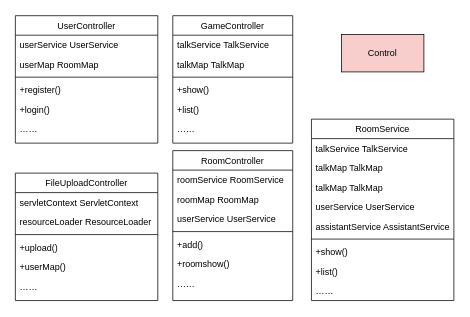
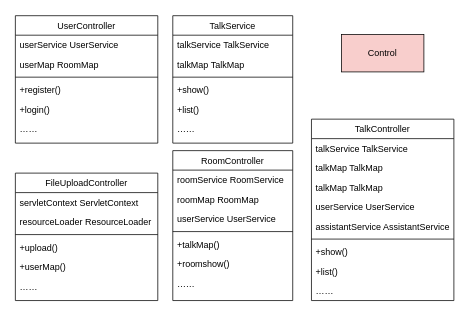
  <mxCell id="0" />
  <mxCell id="1" parent="0" />
  <mxCell id="2" value="UserController" style="swimlane;fontStyle=0;align=center;verticalAlign=top;childLayout=stackLayout;horizontal=1;startSize=26;horizontalStack=0;resizeParent=1;resizeLast=0;collapsible=1;marginBottom=0;rounded=0;shadow=0;strokeWidth=1;" vertex="1" parent="1"><mxGeometry x="20" y="20" width="190" height="170" as="geometry"><mxRectangle x="550" y="140" width="160" height="26" as="alternateBounds" /></mxGeometry></mxCell>
  <mxCell id="3" value="userService UserService" style="text;align=left;verticalAlign=top;spacingLeft=4;spacingRight=4;overflow=hidden;rotatable=0;points=[[0,0.5],[1,0.5]];portConstraint=eastwest;" vertex="1" parent="2"><mxGeometry y="26" width="190" height="26" as="geometry" /></mxCell>
  <mxCell id="4" value="userMap RoomMap" style="text;align=left;verticalAlign=top;spacingLeft=4;spacingRight=4;overflow=hidden;rotatable=0;points=[[0,0.5],[1,0.5]];portConstraint=eastwest;rounded=0;shadow=0;html=0;" vertex="1" parent="2"><mxGeometry y="52" width="190" height="26" as="geometry" /></mxCell>
  <mxCell id="5" value="" style="line;html=1;strokeWidth=1;align=left;verticalAlign=middle;spacingTop=-1;spacingLeft=3;spacingRight=3;rotatable=0;labelPosition=right;points=[];portConstraint=eastwest;" vertex="1" parent="2"><mxGeometry y="78" width="190" height="8" as="geometry" /></mxCell>
  <mxCell id="6" value="+register()" style="text;align=left;verticalAlign=top;spacingLeft=4;spacingRight=4;overflow=hidden;rotatable=0;points=[[0,0.5],[1,0.5]];portConstraint=eastwest;" vertex="1" parent="2"><mxGeometry y="86" width="190" height="26" as="geometry" /></mxCell>
  <mxCell id="7" value="+login()" style="text;align=left;verticalAlign=top;spacingLeft=4;spacingRight=4;overflow=hidden;rotatable=0;points=[[0,0.5],[1,0.5]];portConstraint=eastwest;" vertex="1" parent="2"><mxGeometry y="112" width="190" height="26" as="geometry" /></mxCell>
  <mxCell id="8" value="……" style="text;align=left;verticalAlign=top;spacingLeft=4;spacingRight=4;overflow=hidden;rotatable=0;points=[[0,0.5],[1,0.5]];portConstraint=eastwest;" vertex="1" parent="2"><mxGeometry y="138" width="190" height="26" as="geometry" /></mxCell>
  <mxCell id="9" value="RoomController" style="swimlane;fontStyle=0;align=center;verticalAlign=top;childLayout=stackLayout;horizontal=1;startSize=26;horizontalStack=0;resizeParent=1;resizeLast=0;collapsible=1;marginBottom=0;rounded=0;shadow=0;strokeWidth=1;" vertex="1" parent="1"><mxGeometry x="230" y="200" width="160" height="200" as="geometry"><mxRectangle x="550" y="140" width="160" height="26" as="alternateBounds" /></mxGeometry></mxCell>
  <mxCell id="10" value="roomService RoomService" style="text;align=left;verticalAlign=top;spacingLeft=4;spacingRight=4;overflow=hidden;rotatable=0;points=[[0,0.5],[1,0.5]];portConstraint=eastwest;" vertex="1" parent="9"><mxGeometry y="26" width="160" height="26" as="geometry" /></mxCell>
  <mxCell id="11" value="roomMap RoomMap" style="text;align=left;verticalAlign=top;spacingLeft=4;spacingRight=4;overflow=hidden;rotatable=0;points=[[0,0.5],[1,0.5]];portConstraint=eastwest;rounded=0;shadow=0;html=0;" vertex="1" parent="9"><mxGeometry y="52" width="160" height="26" as="geometry" /></mxCell>
  <mxCell id="12" value="userService UserService" style="text;align=left;verticalAlign=top;spacingLeft=4;spacingRight=4;overflow=hidden;rotatable=0;points=[[0,0.5],[1,0.5]];portConstraint=eastwest;rounded=0;shadow=0;html=0;" vertex="1" parent="9"><mxGeometry y="78" width="160" height="26" as="geometry" /></mxCell>
  <mxCell id="13" value="" style="line;html=1;strokeWidth=1;align=left;verticalAlign=middle;spacingTop=-1;spacingLeft=3;spacingRight=3;rotatable=0;labelPosition=right;points=[];portConstraint=eastwest;" vertex="1" parent="9"><mxGeometry y="104" width="160" height="8" as="geometry" /></mxCell>
- <mxCell id="14" value="+add()" style="text;align=left;verticalAlign=top;spacingLeft=4;spacingRight=4;overflow=hidden;rotatable=0;points=[[0,0.5],[1,0.5]];portConstraint=eastwest;" vertex="1" parent="9"><mxGeometry y="112" width="160" height="26" as="geometry" /></mxCell>
+ <mxCell id="14" value="+talkMap()" style="text;align=left;verticalAlign=top;spacingLeft=4;spacingRight=4;overflow=hidden;rotatable=0;points=[[0,0.5],[1,0.5]];portConstraint=eastwest;" vertex="1" parent="9"><mxGeometry y="112" width="160" height="26" as="geometry" /></mxCell>
  <mxCell id="15" value="+roomshow()" style="text;align=left;verticalAlign=top;spacingLeft=4;spacingRight=4;overflow=hidden;rotatable=0;points=[[0,0.5],[1,0.5]];portConstraint=eastwest;" vertex="1" parent="9"><mxGeometry y="138" width="160" height="26" as="geometry" /></mxCell>
  <mxCell id="16" value="……" style="text;align=left;verticalAlign=top;spacingLeft=4;spacingRight=4;overflow=hidden;rotatable=0;points=[[0,0.5],[1,0.5]];portConstraint=eastwest;" vertex="1" parent="9"><mxGeometry y="164" width="160" height="26" as="geometry" /></mxCell>
- <mxCell id="17" value="RoomService" style="swimlane;fontStyle=0;align=center;verticalAlign=top;childLayout=stackLayout;horizontal=1;startSize=26;horizontalStack=0;resizeParent=1;resizeLast=0;collapsible=1;marginBottom=0;rounded=0;shadow=0;strokeWidth=1;" vertex="1" parent="1"><mxGeometry x="415" y="158" width="190" height="242" as="geometry"><mxRectangle x="550" y="140" width="160" height="26" as="alternateBounds" /></mxGeometry></mxCell>
+ <mxCell id="17" value="TalkController" style="swimlane;fontStyle=0;align=center;verticalAlign=top;childLayout=stackLayout;horizontal=1;startSize=26;horizontalStack=0;resizeParent=1;resizeLast=0;collapsible=1;marginBottom=0;rounded=0;shadow=0;strokeWidth=1;" vertex="1" parent="1"><mxGeometry x="415" y="158" width="190" height="242" as="geometry"><mxRectangle x="550" y="140" width="160" height="26" as="alternateBounds" /></mxGeometry></mxCell>
  <mxCell id="18" value="talkService TalkService" style="text;align=left;verticalAlign=top;spacingLeft=4;spacingRight=4;overflow=hidden;rotatable=0;points=[[0,0.5],[1,0.5]];portConstraint=eastwest;" vertex="1" parent="17"><mxGeometry y="26" width="190" height="26" as="geometry" /></mxCell>
  <mxCell id="19" value="talkMap TalkMap" style="text;align=left;verticalAlign=top;spacingLeft=4;spacingRight=4;overflow=hidden;rotatable=0;points=[[0,0.5],[1,0.5]];portConstraint=eastwest;rounded=0;shadow=0;html=0;" vertex="1" parent="17"><mxGeometry y="52" width="190" height="26" as="geometry" /></mxCell>
  <mxCell id="20" value="talkMap TalkMap" style="text;align=left;verticalAlign=top;spacingLeft=4;spacingRight=4;overflow=hidden;rotatable=0;points=[[0,0.5],[1,0.5]];portConstraint=eastwest;rounded=0;shadow=0;html=0;" vertex="1" parent="17"><mxGeometry y="78" width="190" height="26" as="geometry" /></mxCell>
  <mxCell id="21" value="userService UserService" style="text;align=left;verticalAlign=top;spacingLeft=4;spacingRight=4;overflow=hidden;rotatable=0;points=[[0,0.5],[1,0.5]];portConstraint=eastwest;rounded=0;shadow=0;html=0;" vertex="1" parent="17"><mxGeometry y="104" width="190" height="26" as="geometry" /></mxCell>
  <mxCell id="22" value="assistantService AssistantService" style="text;align=left;verticalAlign=top;spacingLeft=4;spacingRight=4;overflow=hidden;rotatable=0;points=[[0,0.5],[1,0.5]];portConstraint=eastwest;" vertex="1" parent="17"><mxGeometry y="130" width="190" height="26" as="geometry" /></mxCell>
  <mxCell id="23" value="" style="line;html=1;strokeWidth=1;align=left;verticalAlign=middle;spacingTop=-1;spacingLeft=3;spacingRight=3;rotatable=0;labelPosition=right;points=[];portConstraint=eastwest;" vertex="1" parent="17"><mxGeometry y="156" width="190" height="8" as="geometry" /></mxCell>
  <mxCell id="24" value="+show()" style="text;align=left;verticalAlign=top;spacingLeft=4;spacingRight=4;overflow=hidden;rotatable=0;points=[[0,0.5],[1,0.5]];portConstraint=eastwest;" vertex="1" parent="17"><mxGeometry y="164" width="190" height="26" as="geometry" /></mxCell>
  <mxCell id="25" value="+list()" style="text;align=left;verticalAlign=top;spacingLeft=4;spacingRight=4;overflow=hidden;rotatable=0;points=[[0,0.5],[1,0.5]];portConstraint=eastwest;" vertex="1" parent="17"><mxGeometry y="190" width="190" height="26" as="geometry" /></mxCell>
  <mxCell id="26" value="……" style="text;align=left;verticalAlign=top;spacingLeft=4;spacingRight=4;overflow=hidden;rotatable=0;points=[[0,0.5],[1,0.5]];portConstraint=eastwest;" vertex="1" parent="17"><mxGeometry y="216" width="190" height="26" as="geometry" /></mxCell>
- <mxCell id="27" value="GameController" style="swimlane;fontStyle=0;align=center;verticalAlign=top;childLayout=stackLayout;horizontal=1;startSize=26;horizontalStack=0;resizeParent=1;resizeLast=0;collapsible=1;marginBottom=0;rounded=0;shadow=0;strokeWidth=1;" vertex="1" parent="1"><mxGeometry x="230" y="20" width="160" height="170" as="geometry"><mxRectangle x="550" y="140" width="160" height="26" as="alternateBounds" /></mxGeometry></mxCell>
+ <mxCell id="27" value="TalkService" style="swimlane;fontStyle=0;align=center;verticalAlign=top;childLayout=stackLayout;horizontal=1;startSize=26;horizontalStack=0;resizeParent=1;resizeLast=0;collapsible=1;marginBottom=0;rounded=0;shadow=0;strokeWidth=1;" vertex="1" parent="1"><mxGeometry x="230" y="20" width="160" height="170" as="geometry"><mxRectangle x="550" y="140" width="160" height="26" as="alternateBounds" /></mxGeometry></mxCell>
  <mxCell id="28" value="talkService TalkService" style="text;align=left;verticalAlign=top;spacingLeft=4;spacingRight=4;overflow=hidden;rotatable=0;points=[[0,0.5],[1,0.5]];portConstraint=eastwest;" vertex="1" parent="27"><mxGeometry y="26" width="160" height="26" as="geometry" /></mxCell>
  <mxCell id="29" value="talkMap TalkMap" style="text;align=left;verticalAlign=top;spacingLeft=4;spacingRight=4;overflow=hidden;rotatable=0;points=[[0,0.5],[1,0.5]];portConstraint=eastwest;rounded=0;shadow=0;html=0;" vertex="1" parent="27"><mxGeometry y="52" width="160" height="26" as="geometry" /></mxCell>
  <mxCell id="30" value="" style="line;html=1;strokeWidth=1;align=left;verticalAlign=middle;spacingTop=-1;spacingLeft=3;spacingRight=3;rotatable=0;labelPosition=right;points=[];portConstraint=eastwest;" vertex="1" parent="27"><mxGeometry y="78" width="160" height="8" as="geometry" /></mxCell>
  <mxCell id="31" value="+show()" style="text;align=left;verticalAlign=top;spacingLeft=4;spacingRight=4;overflow=hidden;rotatable=0;points=[[0,0.5],[1,0.5]];portConstraint=eastwest;" vertex="1" parent="27"><mxGeometry y="86" width="160" height="26" as="geometry" /></mxCell>
  <mxCell id="32" value="+list()" style="text;align=left;verticalAlign=top;spacingLeft=4;spacingRight=4;overflow=hidden;rotatable=0;points=[[0,0.5],[1,0.5]];portConstraint=eastwest;" vertex="1" parent="27"><mxGeometry y="112" width="160" height="26" as="geometry" /></mxCell>
  <mxCell id="33" value="……" style="text;align=left;verticalAlign=top;spacingLeft=4;spacingRight=4;overflow=hidden;rotatable=0;points=[[0,0.5],[1,0.5]];portConstraint=eastwest;" vertex="1" parent="27"><mxGeometry y="138" width="160" height="26" as="geometry" /></mxCell>
  <mxCell id="34" value="FileUploadController" style="swimlane;fontStyle=0;align=center;verticalAlign=top;childLayout=stackLayout;horizontal=1;startSize=26;horizontalStack=0;resizeParent=1;resizeLast=0;collapsible=1;marginBottom=0;rounded=0;shadow=0;strokeWidth=1;" vertex="1" parent="1"><mxGeometry x="20" y="230" width="190" height="170" as="geometry"><mxRectangle x="550" y="140" width="160" height="26" as="alternateBounds" /></mxGeometry></mxCell>
  <mxCell id="35" value="servletContext ServletContext" style="text;align=left;verticalAlign=top;spacingLeft=4;spacingRight=4;overflow=hidden;rotatable=0;points=[[0,0.5],[1,0.5]];portConstraint=eastwest;" vertex="1" parent="34"><mxGeometry y="26" width="190" height="26" as="geometry" /></mxCell>
  <mxCell id="36" value="resourceLoader ResourceLoader" style="text;align=left;verticalAlign=top;spacingLeft=4;spacingRight=4;overflow=hidden;rotatable=0;points=[[0,0.5],[1,0.5]];portConstraint=eastwest;rounded=0;shadow=0;html=0;" vertex="1" parent="34"><mxGeometry y="52" width="190" height="26" as="geometry" /></mxCell>
  <mxCell id="37" value="" style="line;html=1;strokeWidth=1;align=left;verticalAlign=middle;spacingTop=-1;spacingLeft=3;spacingRight=3;rotatable=0;labelPosition=right;points=[];portConstraint=eastwest;" vertex="1" parent="34"><mxGeometry y="78" width="190" height="8" as="geometry" /></mxCell>
  <mxCell id="38" value="+upload()" style="text;align=left;verticalAlign=top;spacingLeft=4;spacingRight=4;overflow=hidden;rotatable=0;points=[[0,0.5],[1,0.5]];portConstraint=eastwest;" vertex="1" parent="34"><mxGeometry y="86" width="190" height="26" as="geometry" /></mxCell>
  <mxCell id="39" value="+userMap()" style="text;align=left;verticalAlign=top;spacingLeft=4;spacingRight=4;overflow=hidden;rotatable=0;points=[[0,0.5],[1,0.5]];portConstraint=eastwest;" vertex="1" parent="34"><mxGeometry y="112" width="190" height="26" as="geometry" /></mxCell>
  <mxCell id="40" value="……" style="text;align=left;verticalAlign=top;spacingLeft=4;spacingRight=4;overflow=hidden;rotatable=0;points=[[0,0.5],[1,0.5]];portConstraint=eastwest;" vertex="1" parent="34"><mxGeometry y="138" width="190" height="26" as="geometry" /></mxCell>
  <mxCell id="41" value="Control" style="html=1;whiteSpace=wrap;fillColor=#f8cecc;" vertex="1" parent="1"><mxGeometry x="455" y="45" width="110" height="50" as="geometry" /></mxCell>
